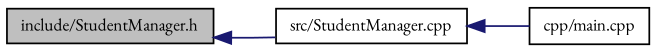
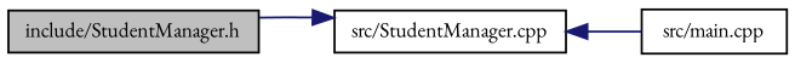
  digraph {
    fontname="EB Garamond"
    rankdir=LR
    node [color=black fillcolor=white fontname="EB Garamond" fontsize=10 shape=record style=filled]
    edge [color=midnightblue dir=back fontname="EB Garamond" fontsize=10 labelfontname=Helvetica labelfontsize=10 style=solid]
    n1 [fillcolor=grey75 fontcolor=black height=0.2 label="include/StudentManager.h" width=0.4]
    n2 [height=0.2 label="src/StudentManager.cpp" width=0.4]
-   n3 [height=0.2 label="cpp/main.cpp" width=0.4]
-   n1 -> n2
+   n3 [height=0.2 label="src/main.cpp" width=0.4]
+   n2 -> n1
    n2 -> n3
  }
